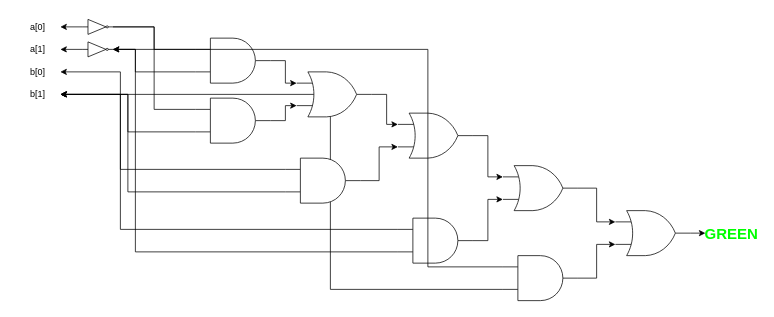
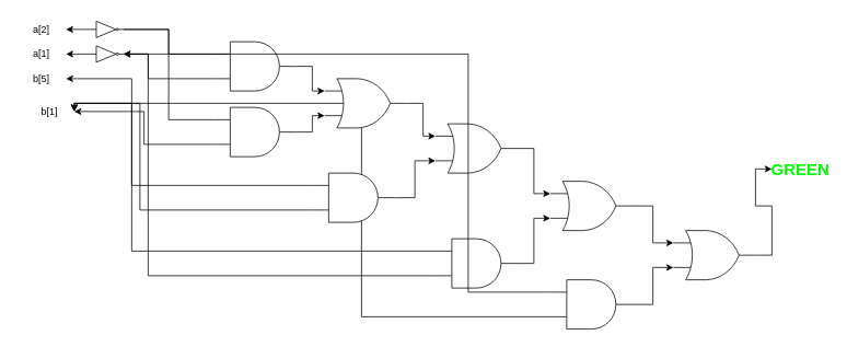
  <mxCell id="0" />
  <mxCell id="1" parent="0" />
  <mxCell id="2" style="edgeStyle=orthogonalEdgeStyle;rounded=0;orthogonalLoop=1;jettySize=auto;html=1;exitX=0;exitY=0.75;exitDx=0;exitDy=0;exitPerimeter=0;entryX=1;entryY=0.5;entryDx=0;entryDy=0;" parent="1" source="3" target="22" edge="1"><mxGeometry relative="1" as="geometry"><Array as="points"><mxPoint x="440" y="385" /><mxPoint x="440" y="125" /></Array></mxGeometry></mxCell>
  <mxCell id="3" value="" style="verticalLabelPosition=bottom;shadow=0;dashed=0;align=center;html=1;verticalAlign=top;shape=mxgraph.electrical.logic_gates.logic_gate;operation=and;" parent="1" vertex="1"><mxGeometry x="670" y="340" width="100" height="60" as="geometry" /></mxCell>
  <mxCell id="4" style="edgeStyle=orthogonalEdgeStyle;rounded=0;orthogonalLoop=1;jettySize=auto;html=1;exitX=0;exitY=0.25;exitDx=0;exitDy=0;exitPerimeter=0;entryX=1;entryY=0.5;entryDx=0;entryDy=0;" parent="1" source="5" target="22" edge="1"><mxGeometry relative="1" as="geometry"><Array as="points"><mxPoint x="160" y="305" /><mxPoint x="160" y="125" /></Array></mxGeometry></mxCell>
  <mxCell id="5" value="" style="verticalLabelPosition=bottom;shadow=0;dashed=0;align=center;html=1;verticalAlign=top;shape=mxgraph.electrical.logic_gates.logic_gate;operation=and;" parent="1" vertex="1"><mxGeometry x="530" y="290" width="100" height="60" as="geometry" /></mxCell>
  <mxCell id="6" style="edgeStyle=orthogonalEdgeStyle;rounded=0;orthogonalLoop=1;jettySize=auto;html=1;exitX=0;exitY=0.25;exitDx=0;exitDy=0;exitPerimeter=0;entryX=1;entryY=0.5;entryDx=0;entryDy=0;" parent="1" source="8" target="18" edge="1"><mxGeometry relative="1" as="geometry"><Array as="points"><mxPoint x="160" y="225" /><mxPoint x="160" y="95" /></Array></mxGeometry></mxCell>
  <mxCell id="7" style="edgeStyle=orthogonalEdgeStyle;rounded=0;orthogonalLoop=1;jettySize=auto;html=1;exitX=0;exitY=0.75;exitDx=0;exitDy=0;exitPerimeter=0;entryX=1;entryY=0.5;entryDx=0;entryDy=0;" parent="1" source="8" target="22" edge="1"><mxGeometry relative="1" as="geometry"><Array as="points"><mxPoint x="170" y="255" /><mxPoint x="170" y="125" /></Array></mxGeometry></mxCell>
  <mxCell id="8" value="" style="verticalLabelPosition=bottom;shadow=0;dashed=0;align=center;html=1;verticalAlign=top;shape=mxgraph.electrical.logic_gates.logic_gate;operation=and;" parent="1" vertex="1"><mxGeometry x="380" y="210" width="100" height="60" as="geometry" /></mxCell>
  <mxCell id="9" style="edgeStyle=orthogonalEdgeStyle;rounded=0;orthogonalLoop=1;jettySize=auto;html=1;exitX=0;exitY=0.75;exitDx=0;exitDy=0;exitPerimeter=0;entryX=1;entryY=0.5;entryDx=0;entryDy=0;" parent="1" source="10" target="22" edge="1"><mxGeometry relative="1" as="geometry" /></mxCell>
  <mxCell id="10" value="" style="verticalLabelPosition=bottom;shadow=0;dashed=0;align=center;html=1;verticalAlign=top;shape=mxgraph.electrical.logic_gates.logic_gate;operation=and;" parent="1" vertex="1"><mxGeometry x="260" y="130" width="100" height="60" as="geometry" /></mxCell>
  <mxCell id="11" value="" style="verticalLabelPosition=bottom;shadow=0;dashed=0;align=center;html=1;verticalAlign=top;shape=mxgraph.electrical.logic_gates.logic_gate;operation=and;" parent="1" vertex="1"><mxGeometry x="260" y="50" width="100" height="60" as="geometry" /></mxCell>
  <mxCell id="12" style="edgeStyle=orthogonalEdgeStyle;rounded=0;orthogonalLoop=1;jettySize=auto;html=1;exitX=1;exitY=0.5;exitDx=0;exitDy=0;exitPerimeter=0;entryX=0;entryY=0.5;entryDx=0;entryDy=0;" edge="1" parent="1" source="13" target="26"><mxGeometry relative="1" as="geometry" /></mxCell>
  <mxCell id="13" value="" style="verticalLabelPosition=bottom;shadow=0;dashed=0;align=center;html=1;verticalAlign=top;shape=mxgraph.electrical.logic_gates.logic_gate;operation=or;" parent="1" vertex="1"><mxGeometry x="820" y="280" width="100" height="60" as="geometry" /></mxCell>
  <mxCell id="14" value="" style="verticalLabelPosition=bottom;shadow=0;dashed=0;align=center;html=1;verticalAlign=top;shape=mxgraph.electrical.logic_gates.logic_gate;operation=or;" parent="1" vertex="1"><mxGeometry x="670" y="220" width="100" height="60" as="geometry" /></mxCell>
  <mxCell id="15" value="" style="verticalLabelPosition=bottom;shadow=0;dashed=0;align=center;html=1;verticalAlign=top;shape=mxgraph.electrical.logic_gates.logic_gate;operation=or;" parent="1" vertex="1"><mxGeometry x="530" y="150" width="100" height="60" as="geometry" /></mxCell>
  <mxCell id="16" value="" style="verticalLabelPosition=bottom;shadow=0;dashed=0;align=center;html=1;verticalAlign=top;shape=mxgraph.electrical.logic_gates.logic_gate;operation=or;" parent="1" vertex="1"><mxGeometry x="395" y="95" width="100" height="60" as="geometry" /></mxCell>
  <mxCell id="17" value="a[1]" style="text;html=1;align=center;verticalAlign=middle;whiteSpace=wrap;rounded=0;" parent="1" vertex="1"><mxGeometry y="50.001" width="60" height="30" as="geometry" x="20" /></mxCell>
- <mxCell id="18" value="b[0]" style="text;html=1;align=center;verticalAlign=middle;whiteSpace=wrap;rounded=0;" parent="1" vertex="1"><mxGeometry y="80" width="60" height="30" as="geometry" x="20" /></mxCell>
+ <mxCell id="18" value="b[5]" style="text;html=1;align=center;verticalAlign=middle;whiteSpace=wrap;rounded=0;" parent="1" vertex="1"><mxGeometry y="80" width="60" height="30" as="geometry" x="20" /></mxCell>
  <mxCell id="19" style="edgeStyle=orthogonalEdgeStyle;rounded=0;orthogonalLoop=1;jettySize=auto;html=1;exitX=0;exitY=0.5;exitDx=0;exitDy=0;exitPerimeter=0;entryX=1;entryY=0.5;entryDx=0;entryDy=0;" parent="1" source="20" target="21" edge="1"><mxGeometry relative="1" as="geometry" /></mxCell>
  <mxCell id="20" value="" style="verticalLabelPosition=bottom;shadow=0;dashed=0;align=center;html=1;verticalAlign=top;shape=mxgraph.electrical.logic_gates.inverter_2" parent="1" vertex="1"><mxGeometry x="110" y="25" width="40" height="20" as="geometry" /></mxCell>
- <mxCell id="21" value="a[0]" style="text;html=1;align=center;verticalAlign=middle;whiteSpace=wrap;rounded=0;" parent="1" vertex="1"><mxGeometry y="20" width="60" height="30" as="geometry" x="20" /></mxCell>
- <mxCell id="22" value="b[1]" style="text;html=1;align=center;verticalAlign=middle;whiteSpace=wrap;rounded=0;" parent="1" vertex="1"><mxGeometry y="110" width="60" height="30" as="geometry" x="20" /></mxCell>
+ <mxCell id="21" value="a[2]" style="text;html=1;align=center;verticalAlign=middle;whiteSpace=wrap;rounded=0;" parent="1" vertex="1"><mxGeometry y="20" width="60" height="30" as="geometry" x="20" /></mxCell>
+ <mxCell id="22" value="b[1]" style="text;html=1;align=center;verticalAlign=middle;whiteSpace=wrap;rounded=0;" parent="1" vertex="1"><mxGeometry x="30" y="120" width="60" height="30" as="geometry" /></mxCell>
  <mxCell id="23" style="edgeStyle=orthogonalEdgeStyle;rounded=0;orthogonalLoop=1;jettySize=auto;html=1;exitX=0;exitY=0.5;exitDx=0;exitDy=0;exitPerimeter=0;entryX=1;entryY=0.5;entryDx=0;entryDy=0;" parent="1" source="24" target="17" edge="1"><mxGeometry relative="1" as="geometry" /></mxCell>
  <mxCell id="24" value="" style="verticalLabelPosition=bottom;shadow=0;dashed=0;align=center;html=1;verticalAlign=top;shape=mxgraph.electrical.logic_gates.inverter_2" parent="1" vertex="1"><mxGeometry x="110" y="55" width="40" height="20" as="geometry" /></mxCell>
  <mxCell id="25" style="edgeStyle=orthogonalEdgeStyle;rounded=0;orthogonalLoop=1;jettySize=auto;html=1;exitX=1;exitY=0.5;exitDx=0;exitDy=0;exitPerimeter=0;entryX=0;entryY=0.25;entryDx=0;entryDy=0;entryPerimeter=0;" parent="1" source="11" target="16" edge="1"><mxGeometry relative="1" as="geometry" /></mxCell>
- <mxCell id="26" value="&lt;b&gt;&lt;font style=&quot;font-size: 20px; color: rgb(0, 255, 0);&quot;&gt;GREEN&lt;/font&gt;&lt;/b&gt;" style="text;html=1;align=center;verticalAlign=middle;whiteSpace=wrap;rounded=0;" parent="1" vertex="1"><mxGeometry x="940" y="295" width="70" height="30" as="geometry" /></mxCell>
+ <mxCell id="26" value="&lt;b&gt;&lt;font style=&quot;font-size: 20px; color: rgb(0, 255, 0);&quot;&gt;GREEN&lt;/font&gt;&lt;/b&gt;" style="text;html=1;align=center;verticalAlign=middle;whiteSpace=wrap;rounded=0;" parent="1" vertex="1"><mxGeometry x="940" y="190" width="70" height="30" as="geometry" /></mxCell>
  <mxCell id="27" style="edgeStyle=orthogonalEdgeStyle;rounded=0;orthogonalLoop=1;jettySize=auto;html=1;exitX=1;exitY=0.5;exitDx=0;exitDy=0;exitPerimeter=0;entryX=0;entryY=0.25;entryDx=0;entryDy=0;entryPerimeter=0;endArrow=none;startFill=0;" parent="1" source="20" target="11" edge="1"><mxGeometry relative="1" as="geometry" /></mxCell>
  <mxCell id="28" style="edgeStyle=orthogonalEdgeStyle;rounded=0;orthogonalLoop=1;jettySize=auto;html=1;exitX=1;exitY=0.5;exitDx=0;exitDy=0;exitPerimeter=0;entryX=0;entryY=0.75;entryDx=0;entryDy=0;entryPerimeter=0;endArrow=none;startFill=0;" parent="1" source="24" target="11" edge="1"><mxGeometry relative="1" as="geometry"><Array as="points"><mxPoint x="180" y="65" /><mxPoint x="180" y="95" /></Array></mxGeometry></mxCell>
  <mxCell id="29" style="edgeStyle=orthogonalEdgeStyle;rounded=0;orthogonalLoop=1;jettySize=auto;html=1;exitX=0;exitY=0.25;exitDx=0;exitDy=0;exitPerimeter=0;entryX=1;entryY=0.5;entryDx=0;entryDy=0;entryPerimeter=0;endArrow=none;startFill=0;" parent="1" source="10" target="20" edge="1"><mxGeometry relative="1" as="geometry" /></mxCell>
  <mxCell id="30" style="edgeStyle=orthogonalEdgeStyle;rounded=0;orthogonalLoop=1;jettySize=auto;html=1;exitX=0;exitY=0.75;exitDx=0;exitDy=0;exitPerimeter=0;entryX=1;entryY=0.5;entryDx=0;entryDy=0;entryPerimeter=0;" parent="1" source="5" target="24" edge="1"><mxGeometry relative="1" as="geometry"><Array as="points"><mxPoint x="180" y="335" /><mxPoint x="180" y="65" /></Array></mxGeometry></mxCell>
  <mxCell id="31" style="edgeStyle=orthogonalEdgeStyle;rounded=0;orthogonalLoop=1;jettySize=auto;html=1;exitX=0;exitY=0.25;exitDx=0;exitDy=0;exitPerimeter=0;entryX=1;entryY=0.5;entryDx=0;entryDy=0;entryPerimeter=0;" parent="1" source="3" target="24" edge="1"><mxGeometry relative="1" as="geometry"><Array as="points"><mxPoint x="570" y="355" /><mxPoint x="570" y="65" /></Array></mxGeometry></mxCell>
  <mxCell id="32" style="edgeStyle=orthogonalEdgeStyle;rounded=0;orthogonalLoop=1;jettySize=auto;html=1;exitX=1;exitY=0.5;exitDx=0;exitDy=0;exitPerimeter=0;entryX=0;entryY=0.75;entryDx=0;entryDy=0;entryPerimeter=0;" edge="1" parent="1" source="10" target="16"><mxGeometry relative="1" as="geometry" /></mxCell>
  <mxCell id="33" style="edgeStyle=orthogonalEdgeStyle;rounded=0;orthogonalLoop=1;jettySize=auto;html=1;exitX=1;exitY=0.5;exitDx=0;exitDy=0;exitPerimeter=0;entryX=0;entryY=0.75;entryDx=0;entryDy=0;entryPerimeter=0;" edge="1" parent="1" source="8" target="15"><mxGeometry relative="1" as="geometry" /></mxCell>
  <mxCell id="34" style="edgeStyle=orthogonalEdgeStyle;rounded=0;orthogonalLoop=1;jettySize=auto;html=1;exitX=1;exitY=0.5;exitDx=0;exitDy=0;exitPerimeter=0;entryX=0;entryY=0.25;entryDx=0;entryDy=0;entryPerimeter=0;" edge="1" parent="1" source="16" target="15"><mxGeometry relative="1" as="geometry" /></mxCell>
  <mxCell id="35" style="edgeStyle=orthogonalEdgeStyle;rounded=0;orthogonalLoop=1;jettySize=auto;html=1;exitX=1;exitY=0.5;exitDx=0;exitDy=0;exitPerimeter=0;entryX=0;entryY=0.75;entryDx=0;entryDy=0;entryPerimeter=0;" edge="1" parent="1" source="5" target="14"><mxGeometry relative="1" as="geometry" /></mxCell>
  <mxCell id="36" style="edgeStyle=orthogonalEdgeStyle;rounded=0;orthogonalLoop=1;jettySize=auto;html=1;exitX=1;exitY=0.5;exitDx=0;exitDy=0;exitPerimeter=0;entryX=0;entryY=0.25;entryDx=0;entryDy=0;entryPerimeter=0;" edge="1" parent="1" source="15" target="14"><mxGeometry relative="1" as="geometry" /></mxCell>
  <mxCell id="37" style="edgeStyle=orthogonalEdgeStyle;rounded=0;orthogonalLoop=1;jettySize=auto;html=1;exitX=1;exitY=0.5;exitDx=0;exitDy=0;exitPerimeter=0;entryX=0;entryY=0.75;entryDx=0;entryDy=0;entryPerimeter=0;" edge="1" parent="1" source="3" target="13"><mxGeometry relative="1" as="geometry" /></mxCell>
  <mxCell id="38" style="edgeStyle=orthogonalEdgeStyle;rounded=0;orthogonalLoop=1;jettySize=auto;html=1;exitX=1;exitY=0.5;exitDx=0;exitDy=0;exitPerimeter=0;entryX=0;entryY=0.25;entryDx=0;entryDy=0;entryPerimeter=0;" edge="1" parent="1" source="14" target="13"><mxGeometry relative="1" as="geometry" /></mxCell>
